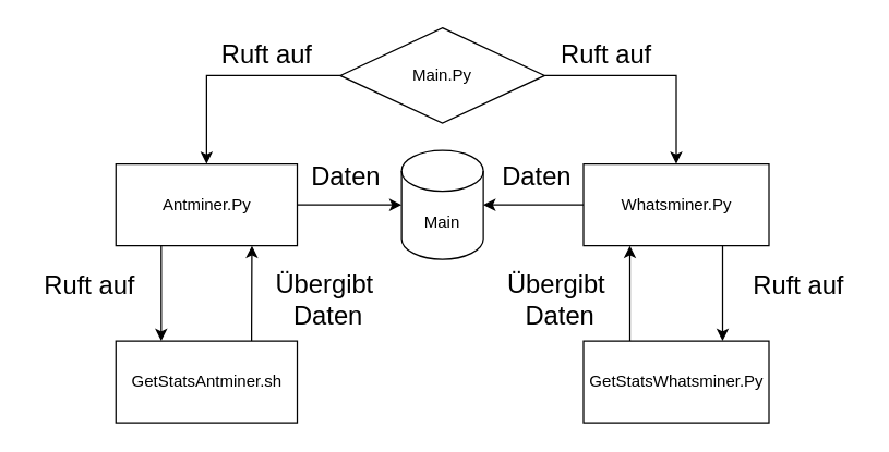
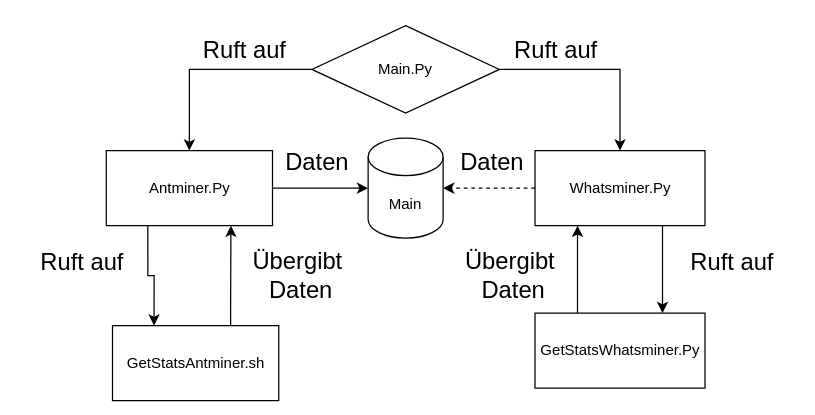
  <mxCell id="0" />
  <mxCell id="1" parent="0" />
  <mxCell id="2" style="edgeStyle=orthogonalEdgeStyle;rounded=0;orthogonalLoop=1;jettySize=auto;html=1;entryX=0.5;entryY=0;entryDx=0;entryDy=0;" edge="1" parent="1" source="4" target="7"><mxGeometry relative="1" as="geometry" /></mxCell>
  <mxCell id="3" style="edgeStyle=orthogonalEdgeStyle;rounded=0;orthogonalLoop=1;jettySize=auto;html=1;entryX=0.5;entryY=0;entryDx=0;entryDy=0;" edge="1" parent="1" source="4" target="5"><mxGeometry relative="1" as="geometry" /></mxCell>
  <mxCell id="4" value="Main.Py" style="rhombus;whiteSpace=wrap;html=1;" vertex="1" parent="1"><mxGeometry x="249" y="20" width="150" height="70" as="geometry" /></mxCell>
  <mxCell id="5" value="Whatsminer.Py" style="rounded=0;whiteSpace=wrap;html=1;" vertex="1" parent="1"><mxGeometry x="427.5" y="120" width="136" height="60" as="geometry" /></mxCell>
  <mxCell id="6" style="edgeStyle=orthogonalEdgeStyle;rounded=0;orthogonalLoop=1;jettySize=auto;html=1;entryX=0.25;entryY=0;entryDx=0;entryDy=0;exitX=0.25;exitY=1;exitDx=0;exitDy=0;" edge="1" parent="1" source="7" target="11"><mxGeometry relative="1" as="geometry" /></mxCell>
  <mxCell id="7" value="Antminer.Py" style="rounded=0;whiteSpace=wrap;html=1;" vertex="1" parent="1"><mxGeometry x="84.5" y="120" width="133" height="60" as="geometry" /></mxCell>
  <mxCell id="8" style="edgeStyle=orthogonalEdgeStyle;rounded=0;orthogonalLoop=1;jettySize=auto;html=1;exitX=0.25;exitY=0;exitDx=0;exitDy=0;entryX=0.25;entryY=1;entryDx=0;entryDy=0;" edge="1" parent="1" source="9" target="5"><mxGeometry relative="1" as="geometry" /></mxCell>
  <mxCell id="9" value="GetStatsWhatsminer.Py" style="rounded=0;whiteSpace=wrap;html=1;" vertex="1" parent="1"><mxGeometry x="427.5" y="250" width="136" height="60" as="geometry" /></mxCell>
  <mxCell id="10" style="edgeStyle=orthogonalEdgeStyle;rounded=0;orthogonalLoop=1;jettySize=auto;html=1;entryX=0.75;entryY=1;entryDx=0;entryDy=0;" edge="1" parent="1" source="11" target="7"><mxGeometry relative="1" as="geometry"><Array as="points"><mxPoint x="184" y="240" /><mxPoint x="184" y="240" /></Array></mxGeometry></mxCell>
- <mxCell id="11" value="GetStatsAntminer.sh" style="rounded=0;whiteSpace=wrap;html=1;" vertex="1" parent="1"><mxGeometry x="84.5" y="250" width="133" height="60" as="geometry" /></mxCell>
+ <mxCell id="11" value="GetStatsAntminer.sh" style="rounded=0;whiteSpace=wrap;html=1;" vertex="1" parent="1"><mxGeometry x="89.5" y="260" width="133" height="60" as="geometry" /></mxCell>
  <mxCell id="12" value="&lt;font style=&quot;font-size: 19px;&quot;&gt;Ruft auf&lt;/font&gt;" style="text;html=1;align=center;verticalAlign=middle;resizable=0;points=[];autosize=1;strokeColor=none;fillColor=none;" vertex="1" parent="1"><mxGeometry x="150" y="20" width="90" height="40" as="geometry" /></mxCell>
  <mxCell id="13" value="&lt;font style=&quot;font-size: 19px;&quot;&gt;Ruft auf&lt;/font&gt;" style="text;html=1;align=center;verticalAlign=middle;resizable=0;points=[];autosize=1;strokeColor=none;fillColor=none;" vertex="1" parent="1"><mxGeometry x="399" y="20" width="90" height="40" as="geometry" /></mxCell>
  <mxCell id="14" style="edgeStyle=orthogonalEdgeStyle;rounded=0;orthogonalLoop=1;jettySize=auto;html=1;entryX=0.75;entryY=0;entryDx=0;entryDy=0;exitX=0.75;exitY=1;exitDx=0;exitDy=0;" edge="1" parent="1" source="5" target="9"><mxGeometry relative="1" as="geometry"><mxPoint x="128" y="190" as="sourcePoint" /><mxPoint x="128" y="260" as="targetPoint" /></mxGeometry></mxCell>
  <mxCell id="15" value="&lt;font style=&quot;font-size: 19px;&quot;&gt;Ruft auf&lt;/font&gt;" style="text;html=1;align=center;verticalAlign=middle;resizable=0;points=[];autosize=1;strokeColor=none;fillColor=none;" vertex="1" parent="1"><mxGeometry x="20" y="190" width="90" height="40" as="geometry" /></mxCell>
  <mxCell id="16" value="&lt;font style=&quot;font-size: 19px;&quot;&gt;Ruft auf&lt;/font&gt;" style="text;html=1;align=center;verticalAlign=middle;resizable=0;points=[];autosize=1;strokeColor=none;fillColor=none;" vertex="1" parent="1"><mxGeometry x="540" y="190" width="90" height="40" as="geometry" /></mxCell>
  <mxCell id="17" value="&lt;font style=&quot;font-size: 19px;&quot;&gt;Übergibt&amp;nbsp;&lt;/font&gt;&lt;div&gt;&lt;font style=&quot;font-size: 19px;&quot;&gt;Daten&lt;/font&gt;&lt;/div&gt;" style="text;html=1;align=center;verticalAlign=middle;resizable=0;points=[];autosize=1;strokeColor=none;fillColor=none;" vertex="1" parent="1"><mxGeometry x="190" y="190" width="100" height="60" as="geometry" /></mxCell>
  <mxCell id="18" value="&lt;font style=&quot;font-size: 19px;&quot;&gt;Übergibt&amp;nbsp;&lt;/font&gt;&lt;div&gt;&lt;font style=&quot;font-size: 19px;&quot;&gt;Daten&lt;/font&gt;&lt;/div&gt;" style="text;html=1;align=center;verticalAlign=middle;resizable=0;points=[];autosize=1;strokeColor=none;fillColor=none;" vertex="1" parent="1"><mxGeometry x="360" y="190" width="100" height="60" as="geometry" /></mxCell>
  <mxCell id="19" value="Main" style="shape=cylinder3;whiteSpace=wrap;html=1;boundedLbl=1;backgroundOutline=1;size=15;" vertex="1" parent="1"><mxGeometry x="294" y="110" width="60" height="80" as="geometry" /></mxCell>
  <mxCell id="20" style="edgeStyle=orthogonalEdgeStyle;rounded=0;orthogonalLoop=1;jettySize=auto;html=1;entryX=0;entryY=0.5;entryDx=0;entryDy=0;entryPerimeter=0;" edge="1" parent="1" source="7" target="19"><mxGeometry relative="1" as="geometry" /></mxCell>
- <mxCell id="21" style="edgeStyle=orthogonalEdgeStyle;rounded=0;orthogonalLoop=1;jettySize=auto;html=1;entryX=1;entryY=0.5;entryDx=0;entryDy=0;entryPerimeter=0;" edge="1" parent="1" source="5" target="19"><mxGeometry relative="1" as="geometry" /></mxCell>
+ <mxCell id="21" style="edgeStyle=orthogonalEdgeStyle;rounded=0;orthogonalLoop=1;jettySize=auto;html=1;entryX=1;entryY=0.5;entryDx=0;entryDy=0;entryPerimeter=0;dashed=1;" edge="1" parent="1" source="5" target="19"><mxGeometry relative="1" as="geometry" /></mxCell>
  <mxCell id="22" value="&lt;font style=&quot;font-size: 19px;&quot;&gt;Daten&lt;/font&gt;" style="text;html=1;align=center;verticalAlign=middle;resizable=0;points=[];autosize=1;strokeColor=none;fillColor=none;" vertex="1" parent="1"><mxGeometry x="357.5" y="110" width="70" height="40" as="geometry" /></mxCell>
  <mxCell id="23" value="&lt;font style=&quot;font-size: 19px;&quot;&gt;Daten&lt;/font&gt;" style="text;html=1;align=center;verticalAlign=middle;resizable=0;points=[];autosize=1;strokeColor=none;fillColor=none;" vertex="1" parent="1"><mxGeometry x="217.5" y="110" width="70" height="40" as="geometry" /></mxCell>
